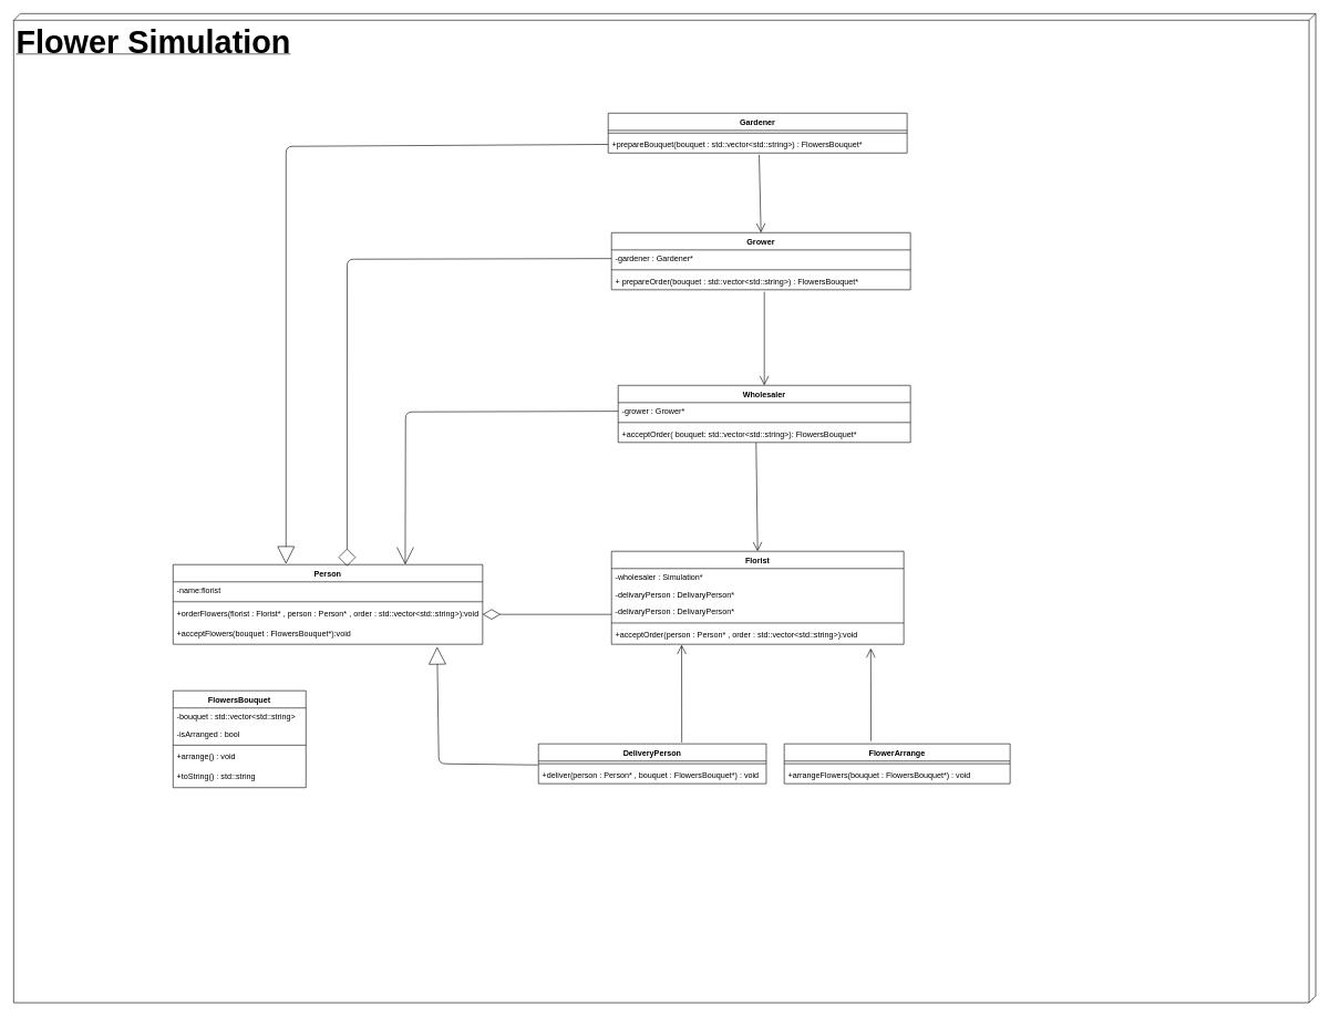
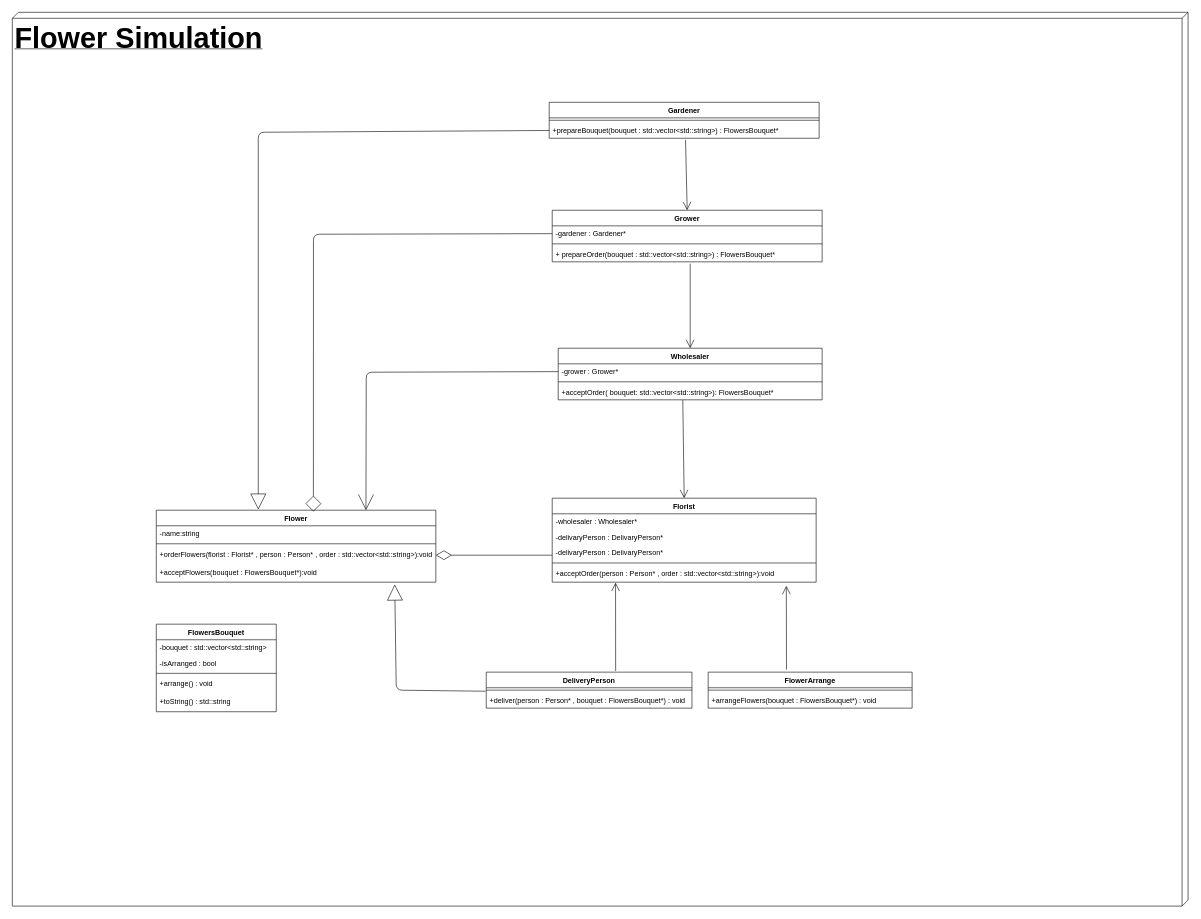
  <mxCell id="0" />
  <mxCell id="1" parent="0" />
  <mxCell id="2" value="&lt;font style=&quot;font-size: 48px&quot;&gt;&lt;b&gt;Flower Simulation&lt;/b&gt;&lt;/font&gt;" style="verticalAlign=top;align=left;spacingTop=8;spacingLeft=2;spacingRight=12;shape=cube;size=10;direction=south;fontStyle=4;html=1;" vertex="1" parent="1"><mxGeometry x="20" y="20" width="1960" height="1490" as="geometry" /></mxCell>
- <mxCell id="3" value="Person" style="swimlane;fontStyle=1;align=center;verticalAlign=top;childLayout=stackLayout;horizontal=1;startSize=26;horizontalStack=0;resizeParent=1;resizeParentMax=0;resizeLast=0;collapsible=1;marginBottom=0;" vertex="1" parent="1"><mxGeometry x="260" y="850" width="466" height="120" as="geometry" /></mxCell>
- <mxCell id="4" value="-name:florist" style="text;strokeColor=none;fillColor=none;align=left;verticalAlign=top;spacingLeft=4;spacingRight=4;overflow=hidden;rotatable=0;points=[[0,0.5],[1,0.5]];portConstraint=eastwest;" vertex="1" parent="3"><mxGeometry y="26" width="466" height="26" as="geometry" /></mxCell>
+ <mxCell id="3" value="Flower" style="swimlane;fontStyle=1;align=center;verticalAlign=top;childLayout=stackLayout;horizontal=1;startSize=26;horizontalStack=0;resizeParent=1;resizeParentMax=0;resizeLast=0;collapsible=1;marginBottom=0;" vertex="1" parent="1"><mxGeometry x="260" y="850" width="466" height="120" as="geometry" /></mxCell>
+ <mxCell id="4" value="-name:string" style="text;strokeColor=none;fillColor=none;align=left;verticalAlign=top;spacingLeft=4;spacingRight=4;overflow=hidden;rotatable=0;points=[[0,0.5],[1,0.5]];portConstraint=eastwest;" vertex="1" parent="3"><mxGeometry y="26" width="466" height="26" as="geometry" /></mxCell>
  <mxCell id="5" value="" style="line;strokeWidth=1;fillColor=none;align=left;verticalAlign=middle;spacingTop=-1;spacingLeft=3;spacingRight=3;rotatable=0;labelPosition=right;points=[];portConstraint=eastwest;" vertex="1" parent="3"><mxGeometry y="52" width="466" height="8" as="geometry" /></mxCell>
  <mxCell id="6" value="+orderFlowers(florist : Florist* , person : Person* , order : std::vector&lt;std::string&gt;):void" style="text;strokeColor=none;fillColor=none;align=left;verticalAlign=top;spacingLeft=4;spacingRight=4;overflow=hidden;rotatable=0;points=[[0,0.5],[1,0.5]];portConstraint=eastwest;" vertex="1" parent="3"><mxGeometry y="60" width="466" height="30" as="geometry" /></mxCell>
  <mxCell id="7" value="+acceptFlowers(bouquet : FlowersBouquet*):void" style="text;strokeColor=none;fillColor=none;align=left;verticalAlign=top;spacingLeft=4;spacingRight=4;overflow=hidden;rotatable=0;points=[[0,0.5],[1,0.5]];portConstraint=eastwest;" vertex="1" parent="3"><mxGeometry y="90" width="466" height="30" as="geometry" /></mxCell>
  <mxCell id="8" value="Florist" style="swimlane;fontStyle=1;align=center;verticalAlign=top;childLayout=stackLayout;horizontal=1;startSize=26;horizontalStack=0;resizeParent=1;resizeParentMax=0;resizeLast=0;collapsible=1;marginBottom=0;" vertex="1" parent="1"><mxGeometry x="920" y="830" width="440" height="140" as="geometry" /></mxCell>
- <mxCell id="9" value="-wholesaler : Simulation*" style="text;strokeColor=none;fillColor=none;align=left;verticalAlign=top;spacingLeft=4;spacingRight=4;overflow=hidden;rotatable=0;points=[[0,0.5],[1,0.5]];portConstraint=eastwest;" vertex="1" parent="8"><mxGeometry y="26" width="440" height="26" as="geometry" /></mxCell>
+ <mxCell id="9" value="-wholesaler : Wholesaler*" style="text;strokeColor=none;fillColor=none;align=left;verticalAlign=top;spacingLeft=4;spacingRight=4;overflow=hidden;rotatable=0;points=[[0,0.5],[1,0.5]];portConstraint=eastwest;" vertex="1" parent="8"><mxGeometry y="26" width="440" height="26" as="geometry" /></mxCell>
  <mxCell id="10" value="-delivaryPerson : DelivaryPerson*" style="text;strokeColor=none;fillColor=none;align=left;verticalAlign=top;spacingLeft=4;spacingRight=4;overflow=hidden;rotatable=0;points=[[0,0.5],[1,0.5]];portConstraint=eastwest;" vertex="1" parent="8"><mxGeometry y="52" width="440" height="26" as="geometry" /></mxCell>
  <mxCell id="11" value="-delivaryPerson : DelivaryPerson*" style="text;strokeColor=none;fillColor=none;align=left;verticalAlign=top;spacingLeft=4;spacingRight=4;overflow=hidden;rotatable=0;points=[[0,0.5],[1,0.5]];portConstraint=eastwest;" vertex="1" parent="8"><mxGeometry y="78" width="440" height="26" as="geometry" /></mxCell>
  <mxCell id="12" value="" style="line;strokeWidth=1;fillColor=none;align=left;verticalAlign=middle;spacingTop=-1;spacingLeft=3;spacingRight=3;rotatable=0;labelPosition=right;points=[];portConstraint=eastwest;" vertex="1" parent="8"><mxGeometry y="104" width="440" height="8" as="geometry" /></mxCell>
  <mxCell id="13" value="+acceptOrder(person : Person* , order : std::vector&lt;std::string&gt;):void" style="text;strokeColor=none;fillColor=none;align=left;verticalAlign=top;spacingLeft=4;spacingRight=4;overflow=hidden;rotatable=0;points=[[0,0.5],[1,0.5]];portConstraint=eastwest;" vertex="1" parent="8"><mxGeometry y="112" width="440" height="28" as="geometry" /></mxCell>
  <mxCell id="14" value="Wholesaler" style="swimlane;fontStyle=1;align=center;verticalAlign=top;childLayout=stackLayout;horizontal=1;startSize=26;horizontalStack=0;resizeParent=1;resizeParentMax=0;resizeLast=0;collapsible=1;marginBottom=0;" vertex="1" parent="1"><mxGeometry x="930" y="580" width="440" height="86" as="geometry" /></mxCell>
  <mxCell id="15" value="-grower : Grower*" style="text;strokeColor=none;fillColor=none;align=left;verticalAlign=top;spacingLeft=4;spacingRight=4;overflow=hidden;rotatable=0;points=[[0,0.5],[1,0.5]];portConstraint=eastwest;" vertex="1" parent="14"><mxGeometry y="26" width="440" height="26" as="geometry" /></mxCell>
  <mxCell id="16" value="" style="line;strokeWidth=1;fillColor=none;align=left;verticalAlign=middle;spacingTop=-1;spacingLeft=3;spacingRight=3;rotatable=0;labelPosition=right;points=[];portConstraint=eastwest;" vertex="1" parent="14"><mxGeometry y="52" width="440" height="8" as="geometry" /></mxCell>
  <mxCell id="17" value="+acceptOrder( bouquet: std::vector&lt;std::string&gt;): FlowersBouquet*" style="text;strokeColor=none;fillColor=none;align=left;verticalAlign=top;spacingLeft=4;spacingRight=4;overflow=hidden;rotatable=0;points=[[0,0.5],[1,0.5]];portConstraint=eastwest;" vertex="1" parent="14"><mxGeometry y="60" width="440" height="26" as="geometry" /></mxCell>
  <mxCell id="18" value="Grower" style="swimlane;fontStyle=1;align=center;verticalAlign=top;childLayout=stackLayout;horizontal=1;startSize=26;horizontalStack=0;resizeParent=1;resizeParentMax=0;resizeLast=0;collapsible=1;marginBottom=0;" vertex="1" parent="1"><mxGeometry x="920" y="350" width="450" height="86" as="geometry" /></mxCell>
  <mxCell id="19" value="-gardener : Gardener*" style="text;strokeColor=none;fillColor=none;align=left;verticalAlign=top;spacingLeft=4;spacingRight=4;overflow=hidden;rotatable=0;points=[[0,0.5],[1,0.5]];portConstraint=eastwest;" vertex="1" parent="18"><mxGeometry y="26" width="450" height="26" as="geometry" /></mxCell>
  <mxCell id="20" value="" style="line;strokeWidth=1;fillColor=none;align=left;verticalAlign=middle;spacingTop=-1;spacingLeft=3;spacingRight=3;rotatable=0;labelPosition=right;points=[];portConstraint=eastwest;" vertex="1" parent="18"><mxGeometry y="52" width="450" height="8" as="geometry" /></mxCell>
  <mxCell id="21" value="+ prepareOrder(bouquet : std::vector&lt;std::string&gt;) : FlowersBouquet*" style="text;strokeColor=none;fillColor=none;align=left;verticalAlign=top;spacingLeft=4;spacingRight=4;overflow=hidden;rotatable=0;points=[[0,0.5],[1,0.5]];portConstraint=eastwest;" vertex="1" parent="18"><mxGeometry y="60" width="450" height="26" as="geometry" /></mxCell>
  <mxCell id="22" value="Gardener" style="swimlane;fontStyle=1;align=center;verticalAlign=top;childLayout=stackLayout;horizontal=1;startSize=26;horizontalStack=0;resizeParent=1;resizeParentMax=0;resizeLast=0;collapsible=1;marginBottom=0;" vertex="1" parent="1"><mxGeometry x="915" y="170" width="450" height="60" as="geometry" /></mxCell>
  <mxCell id="23" value="" style="line;strokeWidth=1;fillColor=none;align=left;verticalAlign=middle;spacingTop=-1;spacingLeft=3;spacingRight=3;rotatable=0;labelPosition=right;points=[];portConstraint=eastwest;" vertex="1" parent="22"><mxGeometry y="26" width="450" height="8" as="geometry" /></mxCell>
  <mxCell id="24" value="+prepareBouquet(bouquet : std::vector&lt;std::string&gt;) : FlowersBouquet*" style="text;strokeColor=none;fillColor=none;align=left;verticalAlign=top;spacingLeft=4;spacingRight=4;overflow=hidden;rotatable=0;points=[[0,0.5],[1,0.5]];portConstraint=eastwest;" vertex="1" parent="22"><mxGeometry y="34" width="450" height="26" as="geometry" /></mxCell>
  <mxCell id="25" value="" style="endArrow=open;endFill=0;endSize=24;html=1;entryX=0.75;entryY=0;entryDx=0;entryDy=0;exitX=0;exitY=0.5;exitDx=0;exitDy=0;" edge="1" parent="1" source="15" target="3"><mxGeometry width="160" relative="1" as="geometry"><mxPoint x="610" y="590" as="sourcePoint" /><mxPoint x="720" y="730" as="targetPoint" /><Array as="points"><mxPoint x="610" y="620" /></Array></mxGeometry></mxCell>
  <mxCell id="26" value="" style="endArrow=diamond;endFill=0;endSize=24;html=1;entryX=0.562;entryY=0.019;entryDx=0;entryDy=0;entryPerimeter=0;exitX=0;exitY=0.5;exitDx=0;exitDy=0;" edge="1" parent="1" source="19" target="3"><mxGeometry width="160" relative="1" as="geometry"><mxPoint x="522" y="360" as="sourcePoint" /><mxPoint x="630" y="770" as="targetPoint" /><Array as="points"><mxPoint x="522" y="390" /></Array></mxGeometry></mxCell>
  <mxCell id="27" value="" style="endArrow=block;endFill=0;endSize=24;html=1;exitX=0;exitY=0.5;exitDx=0;exitDy=0;" edge="1" parent="1" source="24"><mxGeometry width="160" relative="1" as="geometry"><mxPoint x="430" y="180" as="sourcePoint" /><mxPoint x="430" y="849" as="targetPoint" /><Array as="points"><mxPoint x="430" y="220" /></Array></mxGeometry></mxCell>
  <mxCell id="28" value="" style="endArrow=open;endFill=1;endSize=12;html=1;entryX=0.5;entryY=0;entryDx=0;entryDy=0;exitX=0.472;exitY=1.017;exitDx=0;exitDy=0;exitPerimeter=0;" edge="1" parent="1" source="17" target="8"><mxGeometry width="160" relative="1" as="geometry"><mxPoint x="1000" y="740" as="sourcePoint" /><mxPoint x="1160" y="740" as="targetPoint" /></mxGeometry></mxCell>
  <mxCell id="29" value="" style="endArrow=open;endFill=1;endSize=12;html=1;entryX=0.5;entryY=0;entryDx=0;entryDy=0;" edge="1" parent="1" target="14"><mxGeometry width="160" relative="1" as="geometry"><mxPoint x="1150" y="439" as="sourcePoint" /><mxPoint x="1141.16" y="593.56" as="targetPoint" /></mxGeometry></mxCell>
  <mxCell id="30" value="" style="endArrow=open;endFill=1;endSize=12;html=1;exitX=0.505;exitY=1.103;exitDx=0;exitDy=0;exitPerimeter=0;entryX=0.5;entryY=0;entryDx=0;entryDy=0;" edge="1" parent="1" source="24" target="18"><mxGeometry width="160" relative="1" as="geometry"><mxPoint x="1144.17" y="250" as="sourcePoint" /><mxPoint x="1144" y="350" as="targetPoint" /></mxGeometry></mxCell>
  <mxCell id="31" value="" style="endArrow=diamondThin;endFill=0;endSize=24;html=1;entryX=1;entryY=0.5;entryDx=0;entryDy=0;" edge="1" parent="1" target="6"><mxGeometry width="160" relative="1" as="geometry"><mxPoint x="920" y="925" as="sourcePoint" /><mxPoint x="890" y="860" as="targetPoint" /></mxGeometry></mxCell>
  <mxCell id="32" value="FlowerArrange" style="swimlane;fontStyle=1;align=center;verticalAlign=top;childLayout=stackLayout;horizontal=1;startSize=26;horizontalStack=0;resizeParent=1;resizeParentMax=0;resizeLast=0;collapsible=1;marginBottom=0;" vertex="1" parent="1"><mxGeometry x="1180" y="1120" width="340" height="60" as="geometry" /></mxCell>
  <mxCell id="33" value="" style="line;strokeWidth=1;fillColor=none;align=left;verticalAlign=middle;spacingTop=-1;spacingLeft=3;spacingRight=3;rotatable=0;labelPosition=right;points=[];portConstraint=eastwest;" vertex="1" parent="32"><mxGeometry y="26" width="340" height="8" as="geometry" /></mxCell>
  <mxCell id="34" value="+arrangeFlowers(bouquet : FlowersBouquet*) : void" style="text;strokeColor=none;fillColor=none;align=left;verticalAlign=top;spacingLeft=4;spacingRight=4;overflow=hidden;rotatable=0;points=[[0,0.5],[1,0.5]];portConstraint=eastwest;" vertex="1" parent="32"><mxGeometry y="34" width="340" height="26" as="geometry" /></mxCell>
  <mxCell id="35" value="DeliveryPerson" style="swimlane;fontStyle=1;align=center;verticalAlign=top;childLayout=stackLayout;horizontal=1;startSize=26;horizontalStack=0;resizeParent=1;resizeParentMax=0;resizeLast=0;collapsible=1;marginBottom=0;" vertex="1" parent="1"><mxGeometry x="810" y="1120" width="343" height="60" as="geometry" /></mxCell>
  <mxCell id="36" value="" style="line;strokeWidth=1;fillColor=none;align=left;verticalAlign=middle;spacingTop=-1;spacingLeft=3;spacingRight=3;rotatable=0;labelPosition=right;points=[];portConstraint=eastwest;" vertex="1" parent="35"><mxGeometry y="26" width="343" height="8" as="geometry" /></mxCell>
  <mxCell id="37" value="+deliver(person : Person* , bouquet : FlowersBouquet*) : void" style="text;strokeColor=none;fillColor=none;align=left;verticalAlign=top;spacingLeft=4;spacingRight=4;overflow=hidden;rotatable=0;points=[[0,0.5],[1,0.5]];portConstraint=eastwest;" vertex="1" parent="35"><mxGeometry y="34" width="343" height="26" as="geometry" /></mxCell>
  <mxCell id="38" value="FlowersBouquet" style="swimlane;fontStyle=1;align=center;verticalAlign=top;childLayout=stackLayout;horizontal=1;startSize=26;horizontalStack=0;resizeParent=1;resizeParentMax=0;resizeLast=0;collapsible=1;marginBottom=0;" vertex="1" parent="1"><mxGeometry x="260" y="1040" width="200" height="146" as="geometry" /></mxCell>
  <mxCell id="39" value="-bouquet : std::vector&lt;std::string&gt;" style="text;strokeColor=none;fillColor=none;align=left;verticalAlign=top;spacingLeft=4;spacingRight=4;overflow=hidden;rotatable=0;points=[[0,0.5],[1,0.5]];portConstraint=eastwest;" vertex="1" parent="38"><mxGeometry y="26" width="200" height="26" as="geometry" /></mxCell>
  <mxCell id="40" value="-isArranged : bool" style="text;strokeColor=none;fillColor=none;align=left;verticalAlign=top;spacingLeft=4;spacingRight=4;overflow=hidden;rotatable=0;points=[[0,0.5],[1,0.5]];portConstraint=eastwest;" vertex="1" parent="38"><mxGeometry y="52" width="200" height="26" as="geometry" /></mxCell>
  <mxCell id="41" value="" style="line;strokeWidth=1;fillColor=none;align=left;verticalAlign=middle;spacingTop=-1;spacingLeft=3;spacingRight=3;rotatable=0;labelPosition=right;points=[];portConstraint=eastwest;" vertex="1" parent="38"><mxGeometry y="78" width="200" height="8" as="geometry" /></mxCell>
  <mxCell id="42" value="+arrange() : void" style="text;strokeColor=none;fillColor=none;align=left;verticalAlign=top;spacingLeft=4;spacingRight=4;overflow=hidden;rotatable=0;points=[[0,0.5],[1,0.5]];portConstraint=eastwest;" vertex="1" parent="38"><mxGeometry y="86" width="200" height="30" as="geometry" /></mxCell>
  <mxCell id="43" value="+toString() : std::string" style="text;strokeColor=none;fillColor=none;align=left;verticalAlign=top;spacingLeft=4;spacingRight=4;overflow=hidden;rotatable=0;points=[[0,0.5],[1,0.5]];portConstraint=eastwest;" vertex="1" parent="38"><mxGeometry y="116" width="200" height="30" as="geometry" /></mxCell>
  <mxCell id="44" value="" style="endArrow=block;endFill=0;endSize=24;html=1;entryX=0.853;entryY=1.131;entryDx=0;entryDy=0;exitX=-0.003;exitY=-0.085;exitDx=0;exitDy=0;exitPerimeter=0;entryPerimeter=0;" edge="1" parent="1" source="37" target="7"><mxGeometry width="160" relative="1" as="geometry"><mxPoint x="930" y="1210" as="sourcePoint" /><mxPoint x="609.5" y="1441" as="targetPoint" /><Array as="points"><mxPoint x="660" y="1150" /></Array></mxGeometry></mxCell>
  <mxCell id="45" value="" style="endArrow=open;endFill=1;endSize=12;html=1;entryX=0.24;entryY=1.026;entryDx=0;entryDy=0;entryPerimeter=0;exitX=0.629;exitY=-0.034;exitDx=0;exitDy=0;exitPerimeter=0;" edge="1" parent="1" source="35" target="13"><mxGeometry width="160" relative="1" as="geometry"><mxPoint x="870" y="1020" as="sourcePoint" /><mxPoint x="1030" y="1020" as="targetPoint" /></mxGeometry></mxCell>
  <mxCell id="46" value="" style="endArrow=open;endFill=1;endSize=12;html=1;entryX=0.887;entryY=1.217;entryDx=0;entryDy=0;entryPerimeter=0;exitX=0.384;exitY=-0.07;exitDx=0;exitDy=0;exitPerimeter=0;" edge="1" parent="1" source="32" target="13"><mxGeometry width="160" relative="1" as="geometry"><mxPoint x="1160" y="1030" as="sourcePoint" /><mxPoint x="1320" y="1030" as="targetPoint" /></mxGeometry></mxCell>
